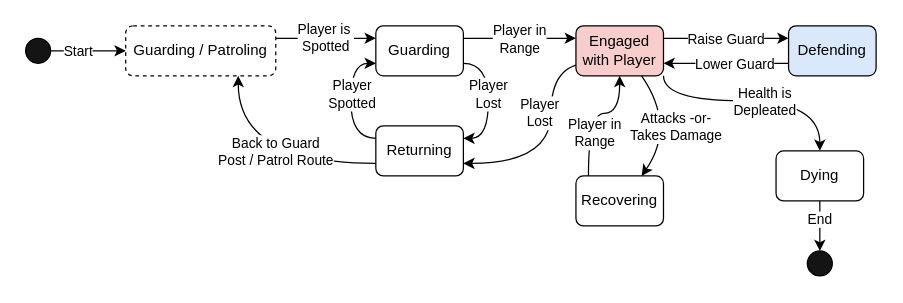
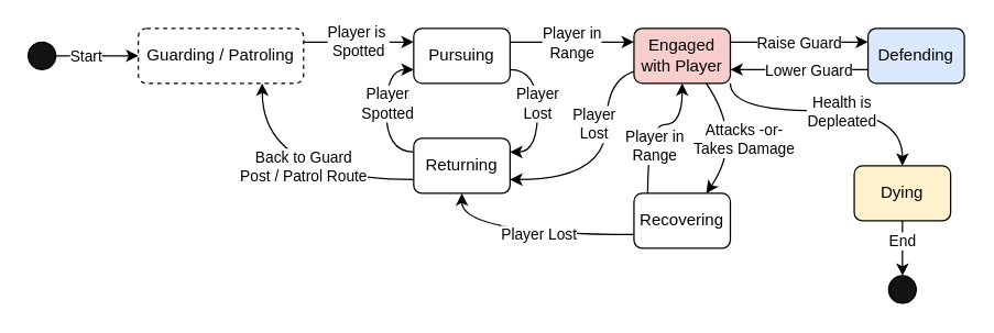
  <mxCell id="0" />
  <mxCell id="1" parent="0" />
  <mxCell id="2" value="" style="edgeStyle=orthogonalEdgeStyle;curved=0;rounded=1;sketch=0;orthogonalLoop=1;jettySize=auto;html=1;" edge="1" parent="1" source="4" target="7"><mxGeometry relative="1" as="geometry" /></mxCell>
  <mxCell id="3" value="Start" style="edgeLabel;html=1;align=center;verticalAlign=middle;resizable=0;points=[];" vertex="1" connectable="0" parent="2"><mxGeometry x="-0.3" relative="1" as="geometry"><mxPoint as="offset" /></mxGeometry></mxCell>
  <mxCell id="4" value="" style="ellipse;whiteSpace=wrap;html=1;aspect=fixed;fillColor=#141414;" vertex="1" parent="1"><mxGeometry x="20" y="30" width="20" height="20" as="geometry" /></mxCell>
  <mxCell id="5" value="" style="edgeStyle=orthogonalEdgeStyle;curved=1;rounded=1;sketch=0;orthogonalLoop=1;jettySize=auto;html=1;exitX=1;exitY=0.25;exitDx=0;exitDy=0;entryX=0;entryY=0.25;entryDx=0;entryDy=0;" edge="1" parent="1" source="7" target="14"><mxGeometry relative="1" as="geometry"><Array as="points"><mxPoint x="260" y="30" /><mxPoint x="260" y="30" /></Array></mxGeometry></mxCell>
  <mxCell id="6" value="Player is&amp;nbsp;&lt;br&gt;Spotted" style="edgeLabel;html=1;align=center;verticalAlign=middle;resizable=0;points=[];" vertex="1" connectable="0" parent="5"><mxGeometry x="-0.02" y="1" relative="1" as="geometry"><mxPoint as="offset" /></mxGeometry></mxCell>
  <mxCell id="7" value="Guarding / Patroling" style="rounded=1;whiteSpace=wrap;html=1;sketch=0;dashed=1;" vertex="1" parent="1"><mxGeometry x="100" y="20" width="120" height="40" as="geometry" /></mxCell>
  <mxCell id="8" value="" style="edgeStyle=orthogonalEdgeStyle;curved=0;rounded=1;sketch=0;orthogonalLoop=1;jettySize=auto;html=1;" edge="1" parent="1" source="14" target="21"><mxGeometry relative="1" as="geometry"><Array as="points"><mxPoint x="410" y="30" /><mxPoint x="410" y="30" /></Array></mxGeometry></mxCell>
  <mxCell id="9" value="Player in&lt;br&gt;Range" style="edgeLabel;html=1;align=center;verticalAlign=middle;resizable=0;points=[];" vertex="1" connectable="0" parent="8"><mxGeometry x="-0.318" y="1" relative="1" as="geometry"><mxPoint x="13" y="1" as="offset" /></mxGeometry></mxCell>
  <mxCell id="10" style="edgeStyle=orthogonalEdgeStyle;curved=1;rounded=1;sketch=0;orthogonalLoop=1;jettySize=auto;html=1;entryX=0.75;entryY=1;entryDx=0;entryDy=0;exitX=0;exitY=0.75;exitDx=0;exitDy=0;" edge="1" parent="1" source="31" target="7"><mxGeometry relative="1" as="geometry"><Array as="points"><mxPoint x="190" y="130" /></Array></mxGeometry></mxCell>
  <mxCell id="11" value="Back to Guard&lt;br&gt;Post / Patrol Route" style="edgeLabel;html=1;align=center;verticalAlign=middle;resizable=0;points=[];" vertex="1" connectable="0" parent="10"><mxGeometry x="-0.105" y="-10" relative="1" as="geometry"><mxPoint as="offset" /></mxGeometry></mxCell>
  <mxCell id="12" value="" style="edgeStyle=orthogonalEdgeStyle;curved=1;rounded=1;sketch=0;orthogonalLoop=1;jettySize=auto;html=1;exitX=1;exitY=0.75;exitDx=0;exitDy=0;" edge="1" parent="1" source="14" target="31"><mxGeometry relative="1" as="geometry"><Array as="points"><mxPoint x="390" y="50" /><mxPoint x="390" y="110" /></Array></mxGeometry></mxCell>
  <mxCell id="13" value="Player&lt;br&gt;Lost" style="edgeLabel;html=1;align=center;verticalAlign=middle;resizable=0;points=[];" vertex="1" connectable="0" parent="12"><mxGeometry x="-0.143" y="-1" relative="1" as="geometry"><mxPoint y="1" as="offset" /></mxGeometry></mxCell>
- <mxCell id="14" value="Guarding" style="rounded=1;whiteSpace=wrap;html=1;sketch=0;" vertex="1" parent="1"><mxGeometry x="300" y="20" width="70" height="40" as="geometry" /></mxCell>
+ <mxCell id="14" value="Pursuing" style="rounded=1;whiteSpace=wrap;html=1;sketch=0;" vertex="1" parent="1"><mxGeometry x="300" y="20" width="70" height="40" as="geometry" /></mxCell>
  <mxCell id="15" style="edgeStyle=orthogonalEdgeStyle;curved=1;rounded=1;sketch=0;orthogonalLoop=1;jettySize=auto;html=1;entryX=1;entryY=0.75;entryDx=0;entryDy=0;" edge="1" parent="1" target="31"><mxGeometry relative="1" as="geometry"><mxPoint x="470.35" y="50" as="sourcePoint" /><mxPoint x="370" y="117.16" as="targetPoint" /><Array as="points"><mxPoint x="440" y="50" /><mxPoint x="440" y="130" /></Array></mxGeometry></mxCell>
  <mxCell id="16" value="Player&lt;br&gt;Lost" style="edgeLabel;html=1;align=center;verticalAlign=middle;resizable=0;points=[];" vertex="1" connectable="0" parent="15"><mxGeometry x="-0.443" y="-19" relative="1" as="geometry"><mxPoint x="9" y="20" as="offset" /></mxGeometry></mxCell>
  <mxCell id="17" value="" style="edgeStyle=orthogonalEdgeStyle;curved=1;rounded=1;sketch=0;orthogonalLoop=1;jettySize=auto;html=1;" edge="1" parent="1" source="21" target="34"><mxGeometry relative="1" as="geometry"><Array as="points"><mxPoint x="570" y="30" /><mxPoint x="570" y="30" /></Array></mxGeometry></mxCell>
  <mxCell id="18" value="Raise Guard" style="edgeLabel;html=1;align=center;verticalAlign=middle;resizable=0;points=[];" vertex="1" connectable="0" parent="17"><mxGeometry x="-0.02" relative="1" as="geometry"><mxPoint as="offset" /></mxGeometry></mxCell>
  <mxCell id="19" value="" style="edgeStyle=orthogonalEdgeStyle;curved=1;sketch=0;orthogonalLoop=1;jettySize=auto;html=1;exitX=1;exitY=1;exitDx=0;exitDy=0;entryX=0.5;entryY=0;entryDx=0;entryDy=0;" edge="1" parent="1" source="21" target="37"><mxGeometry relative="1" as="geometry"><Array as="points"><mxPoint x="530" y="80" /><mxPoint x="655" y="80" /></Array></mxGeometry></mxCell>
  <mxCell id="20" value="Health is&lt;br&gt;Depleated" style="edgeLabel;html=1;align=center;verticalAlign=middle;resizable=0;points=[];" vertex="1" connectable="0" parent="19"><mxGeometry x="0.405" y="-12" relative="1" as="geometry"><mxPoint x="-30" y="-12" as="offset" /></mxGeometry></mxCell>
  <mxCell id="21" value="Engaged with Player" style="rounded=1;whiteSpace=wrap;html=1;sketch=0;fillColor=#f8cecc;" vertex="1" parent="1"><mxGeometry x="460" y="20" width="70" height="40" as="geometry" /></mxCell>
  <mxCell id="22" style="edgeStyle=orthogonalEdgeStyle;curved=1;rounded=1;sketch=0;orthogonalLoop=1;jettySize=auto;html=1;entryX=0.5;entryY=1;entryDx=0;entryDy=0;" edge="1" parent="1" source="26" target="21"><mxGeometry relative="1" as="geometry"><Array as="points"><mxPoint x="470" y="90" /><mxPoint x="495" y="90" /></Array></mxGeometry></mxCell>
  <mxCell id="23" value="Player in&lt;br&gt;Range" style="edgeLabel;html=1;align=center;verticalAlign=middle;resizable=0;points=[];" vertex="1" connectable="0" parent="22"><mxGeometry x="-0.335" y="-4" relative="1" as="geometry"><mxPoint as="offset" /></mxGeometry></mxCell>
+ <mxCell id="24" style="edgeStyle=orthogonalEdgeStyle;curved=1;rounded=1;sketch=0;orthogonalLoop=1;jettySize=auto;html=1;entryX=0.5;entryY=1;entryDx=0;entryDy=0;" edge="1" parent="1" source="26" target="31"><mxGeometry relative="1" as="geometry"><Array as="points"><mxPoint x="335" y="170" /></Array></mxGeometry></mxCell>
+ <mxCell id="25" value="Player Lost" style="edgeLabel;html=1;align=center;verticalAlign=middle;resizable=0;points=[];" vertex="1" connectable="0" parent="24"><mxGeometry x="0.016" y="-1" relative="1" as="geometry"><mxPoint x="9" as="offset" /></mxGeometry></mxCell>
  <mxCell id="26" value="Recovering" style="rounded=1;whiteSpace=wrap;html=1;sketch=0;" vertex="1" parent="1"><mxGeometry x="460" y="140" width="70" height="40" as="geometry" /></mxCell>
  <mxCell id="27" value="" style="curved=1;endArrow=classic;html=1;rounded=1;sketch=0;entryX=0.75;entryY=0;entryDx=0;entryDy=0;exitX=0.75;exitY=1;exitDx=0;exitDy=0;" edge="1" parent="1" source="21" target="26"><mxGeometry width="50" height="50" relative="1" as="geometry"><mxPoint x="320" y="50" as="sourcePoint" /><mxPoint x="370" y="0" as="targetPoint" /><Array as="points"><mxPoint x="540" y="100" /></Array></mxGeometry></mxCell>
  <mxCell id="28" value="Attacks -or-&lt;br&gt;Takes Damage" style="edgeLabel;html=1;align=center;verticalAlign=middle;resizable=0;points=[];" vertex="1" connectable="0" parent="27"><mxGeometry x="-0.486" y="-6" relative="1" as="geometry"><mxPoint x="18" y="16" as="offset" /></mxGeometry></mxCell>
  <mxCell id="29" value="" style="edgeStyle=orthogonalEdgeStyle;curved=1;rounded=1;sketch=0;orthogonalLoop=1;jettySize=auto;html=1;entryX=0;entryY=0.75;entryDx=0;entryDy=0;" edge="1" parent="1" source="31" target="14"><mxGeometry relative="1" as="geometry"><Array as="points"><mxPoint x="280" y="110" /><mxPoint x="280" y="50" /></Array></mxGeometry></mxCell>
  <mxCell id="30" value="Player&lt;br&gt;Spotted" style="edgeLabel;html=1;align=center;verticalAlign=middle;resizable=0;points=[];" vertex="1" connectable="0" parent="29"><mxGeometry x="-0.191" y="-1" relative="1" as="geometry"><mxPoint x="-1" y="-16" as="offset" /></mxGeometry></mxCell>
  <mxCell id="31" value="Returning" style="rounded=1;whiteSpace=wrap;html=1;sketch=0;" vertex="1" parent="1"><mxGeometry x="300" y="100" width="70" height="40" as="geometry" /></mxCell>
  <mxCell id="32" style="edgeStyle=orthogonalEdgeStyle;sketch=0;orthogonalLoop=1;jettySize=auto;html=1;exitX=0;exitY=0.75;exitDx=0;exitDy=0;entryX=1;entryY=0.75;entryDx=0;entryDy=0;curved=1;" edge="1" parent="1" source="34" target="21"><mxGeometry relative="1" as="geometry"><mxPoint x="645" y="70" as="sourcePoint" /><mxPoint x="530" y="60" as="targetPoint" /><Array as="points"><mxPoint x="570" y="50" /><mxPoint x="570" y="50" /></Array></mxGeometry></mxCell>
  <mxCell id="33" value="Lower&amp;nbsp;Guard" style="edgeLabel;html=1;align=center;verticalAlign=middle;resizable=0;points=[];" vertex="1" connectable="0" parent="32"><mxGeometry x="-0.18" y="-1" relative="1" as="geometry"><mxPoint x="-3" y="1" as="offset" /></mxGeometry></mxCell>
  <mxCell id="34" value="Defending" style="rounded=1;whiteSpace=wrap;html=1;sketch=0;fillColor=#dae8fc;" vertex="1" parent="1"><mxGeometry x="630" y="20" width="70" height="40" as="geometry" /></mxCell>
  <mxCell id="35" value="" style="edgeStyle=orthogonalEdgeStyle;curved=1;sketch=0;orthogonalLoop=1;jettySize=auto;html=1;" edge="1" parent="1" source="37" target="38"><mxGeometry relative="1" as="geometry" /></mxCell>
  <mxCell id="36" value="End" style="edgeLabel;html=1;align=center;verticalAlign=middle;resizable=0;points=[];" vertex="1" connectable="0" parent="35"><mxGeometry x="-0.309" y="-1" relative="1" as="geometry"><mxPoint as="offset" /></mxGeometry></mxCell>
- <mxCell id="37" value="Dying" style="rounded=1;whiteSpace=wrap;html=1;sketch=0;" vertex="1" parent="1"><mxGeometry x="620" y="120" width="70" height="40" as="geometry" /></mxCell>
+ <mxCell id="37" value="Dying" style="rounded=1;whiteSpace=wrap;html=1;sketch=0;fillColor=#fff2cc;" vertex="1" parent="1"><mxGeometry x="620" y="120" width="70" height="40" as="geometry" /></mxCell>
  <mxCell id="38" value="" style="ellipse;whiteSpace=wrap;html=1;aspect=fixed;fillColor=#141414;" vertex="1" parent="1"><mxGeometry x="645" y="200" width="20" height="20" as="geometry" /></mxCell>
